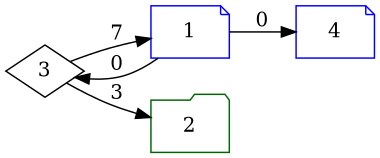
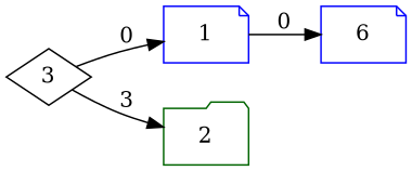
  digraph {
    rankdir=LR
    node [color=blue shape=note]
    3 [color=black shape=diamond]
    1
-   4
+   4 [label=6]
    2 [color=darkgreen shape=folder]
-   3 -> 1 [label=7]
+   3 -> 1 [label=0]
    3 -> 2 [label=3]
-   1 -> 3 [label=0]
    1 -> 4 [label=0]
  }
